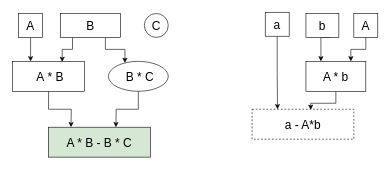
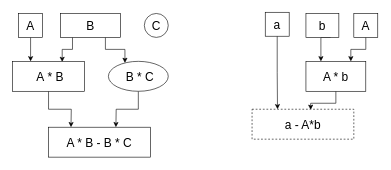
  <mxCell id="0" />
  <mxCell id="1" parent="0" />
  <mxCell id="2" style="edgeStyle=orthogonalEdgeStyle;rounded=0;orthogonalLoop=1;jettySize=auto;html=1;entryX=0.25;entryY=0;entryDx=0;entryDy=0;" edge="1" parent="1" source="3" target="9"><mxGeometry relative="1" as="geometry" /></mxCell>
  <mxCell id="3" value="&lt;font style=&quot;font-size: 20px&quot;&gt;A&lt;/font&gt;" style="rounded=0;whiteSpace=wrap;html=1;" vertex="1" parent="1"><mxGeometry x="30" y="22" width="40" height="40" as="geometry" /></mxCell>
  <mxCell id="4" style="edgeStyle=orthogonalEdgeStyle;rounded=0;orthogonalLoop=1;jettySize=auto;html=1;entryX=0.69;entryY=0.02;entryDx=0;entryDy=0;entryPerimeter=0;" edge="1" parent="1" source="6" target="9"><mxGeometry relative="1" as="geometry"><Array as="points"><mxPoint x="120" y="82" /><mxPoint x="103" y="82" /></Array></mxGeometry></mxCell>
  <mxCell id="5" style="edgeStyle=orthogonalEdgeStyle;rounded=0;orthogonalLoop=1;jettySize=auto;html=1;exitX=0.75;exitY=1;exitDx=0;exitDy=0;entryX=0.25;entryY=0;entryDx=0;entryDy=0;" edge="1" parent="1" source="6" target="11"><mxGeometry relative="1" as="geometry" /></mxCell>
  <mxCell id="6" value="&lt;span style=&quot;font-size: 20px&quot;&gt;B&lt;/span&gt;" style="rounded=0;whiteSpace=wrap;html=1;" vertex="1" parent="1"><mxGeometry x="100" y="22" width="100" height="40" as="geometry" /></mxCell>
  <mxCell id="7" value="&lt;span style=&quot;font-size: 20px&quot;&gt;C&lt;/span&gt;" style="ellipse;whiteSpace=wrap;html=1;" vertex="1" parent="1"><mxGeometry x="240" y="22" width="40" height="40" as="geometry" /></mxCell>
  <mxCell id="8" style="edgeStyle=orthogonalEdgeStyle;rounded=0;orthogonalLoop=1;jettySize=auto;html=1;entryX=0.25;entryY=0;entryDx=0;entryDy=0;" edge="1" parent="1" source="9"><mxGeometry relative="1" as="geometry"><mxPoint x="117.5" y="212" as="targetPoint" /></mxGeometry></mxCell>
  <mxCell id="9" value="&lt;span style=&quot;font-size: 20px&quot;&gt;&amp;nbsp;&lt;/span&gt;&lt;span style=&quot;font-size: 20px&quot;&gt;A&lt;/span&gt;&lt;span style=&quot;font-size: 20px&quot;&gt;&amp;nbsp;* B&lt;/span&gt;" style="rounded=0;whiteSpace=wrap;html=1;" vertex="1" parent="1"><mxGeometry x="20" y="102" width="120" height="50" as="geometry" /></mxCell>
  <mxCell id="10" style="edgeStyle=orthogonalEdgeStyle;rounded=0;orthogonalLoop=1;jettySize=auto;html=1;entryX=0.75;entryY=0;entryDx=0;entryDy=0;" edge="1" parent="1" source="11"><mxGeometry relative="1" as="geometry"><mxPoint x="192.5" y="212" as="targetPoint" /></mxGeometry></mxCell>
  <mxCell id="11" value="&lt;span style=&quot;font-size: 20px&quot;&gt;&amp;nbsp;B&lt;/span&gt;&lt;span style=&quot;font-size: 20px&quot;&gt;&amp;nbsp;* C&lt;/span&gt;" style="ellipse;whiteSpace=wrap;html=1;" vertex="1" parent="1"><mxGeometry x="180" y="102" width="100" height="50" as="geometry" /></mxCell>
- <mxCell id="12" value="&lt;font style=&quot;font-size: 20px&quot;&gt;A * B - B * C&lt;/font&gt;" style="rounded=0;whiteSpace=wrap;html=1;fillColor=#d5e8d4;" vertex="1" parent="1"><mxGeometry x="80" y="212" width="170" height="50" as="geometry" /></mxCell>
+ <mxCell id="12" value="&lt;font style=&quot;font-size: 20px&quot;&gt;A * B - B * C&lt;/font&gt;" style="rounded=0;whiteSpace=wrap;html=1;" vertex="1" parent="1"><mxGeometry x="80" y="212" width="170" height="50" as="geometry" /></mxCell>
  <mxCell id="13" style="edgeStyle=orthogonalEdgeStyle;rounded=0;orthogonalLoop=1;jettySize=auto;html=1;entryX=0.25;entryY=0;entryDx=0;entryDy=0;" edge="1" parent="1" source="14" target="21"><mxGeometry relative="1" as="geometry" /></mxCell>
  <mxCell id="14" value="&lt;span style=&quot;font-size: 20px&quot;&gt;a&lt;/span&gt;" style="rounded=0;whiteSpace=wrap;html=1;" vertex="1" parent="1"><mxGeometry x="442" y="20" width="40" height="40" as="geometry" /></mxCell>
  <mxCell id="15" style="edgeStyle=orthogonalEdgeStyle;rounded=0;orthogonalLoop=1;jettySize=auto;html=1;exitX=0.75;exitY=1;exitDx=0;exitDy=0;entryX=0.25;entryY=0;entryDx=0;entryDy=0;" edge="1" parent="1" source="16" target="20"><mxGeometry relative="1" as="geometry"><Array as="points"><mxPoint x="535" y="62" /></Array></mxGeometry></mxCell>
  <mxCell id="16" value="&lt;span style=&quot;font-size: 20px&quot;&gt;b&lt;/span&gt;" style="rounded=0;whiteSpace=wrap;html=1;" vertex="1" parent="1"><mxGeometry x="510" y="22" width="55" height="40" as="geometry" /></mxCell>
  <mxCell id="17" style="edgeStyle=orthogonalEdgeStyle;rounded=0;orthogonalLoop=1;jettySize=auto;html=1;entryX=0.75;entryY=0;entryDx=0;entryDy=0;" edge="1" parent="1" source="18" target="20"><mxGeometry relative="1" as="geometry" /></mxCell>
  <mxCell id="18" value="&lt;span style=&quot;font-size: 20px&quot;&gt;A&lt;/span&gt;" style="rounded=0;whiteSpace=wrap;html=1;" vertex="1" parent="1"><mxGeometry x="590" y="22" width="40" height="40" as="geometry" /></mxCell>
  <mxCell id="19" style="edgeStyle=orthogonalEdgeStyle;rounded=0;orthogonalLoop=1;jettySize=auto;html=1;entryX=0.576;entryY=0.02;entryDx=0;entryDy=0;entryPerimeter=0;" edge="1" parent="1" source="20" target="21"><mxGeometry relative="1" as="geometry" /></mxCell>
  <mxCell id="20" value="&lt;span style=&quot;font-size: 20px&quot;&gt;A * b&lt;/span&gt;" style="rounded=0;whiteSpace=wrap;html=1;" vertex="1" parent="1"><mxGeometry x="510" y="102" width="100" height="50" as="geometry" /></mxCell>
  <mxCell id="21" value="&lt;font style=&quot;font-size: 20px&quot;&gt;a - A*b&lt;/font&gt;" style="rounded=0;whiteSpace=wrap;html=1;dashed=1;" vertex="1" parent="1"><mxGeometry x="420" y="182" width="170" height="50" as="geometry" /></mxCell>
